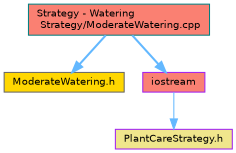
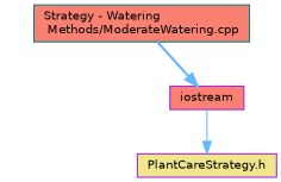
  digraph {
    node [color=purple fillcolor=salmon fontname=Helvetica fontsize=10 shape=box style=filled]
    edge [color=steelblue1 fontname=Helvetica fontsize=10 labelfontname=Helvetica labelfontsize=10 style=bold]
-   n1 [color=teal fontcolor=black height=0.2 label="Strategy - Watering\l Strategy/ModerateWatering.cpp" width=0.4]
-   n2 [color=gray40 fillcolor=gold height=0.2 label="ModerateWatering.h" width=0.4]
+   n1 [color=teal fontcolor=black height=0.2 label="Strategy - Watering\l Methods/ModerateWatering.cpp" width=0.4]
    n3 [height=0.2 label=iostream width=0.4]
    n4 [fillcolor=khaki height=0.2 label="PlantCareStrategy.h" width=0.4]
-   n1 -> n2
    n1 -> n3
    n3 -> n4 [style=solid]
  }
